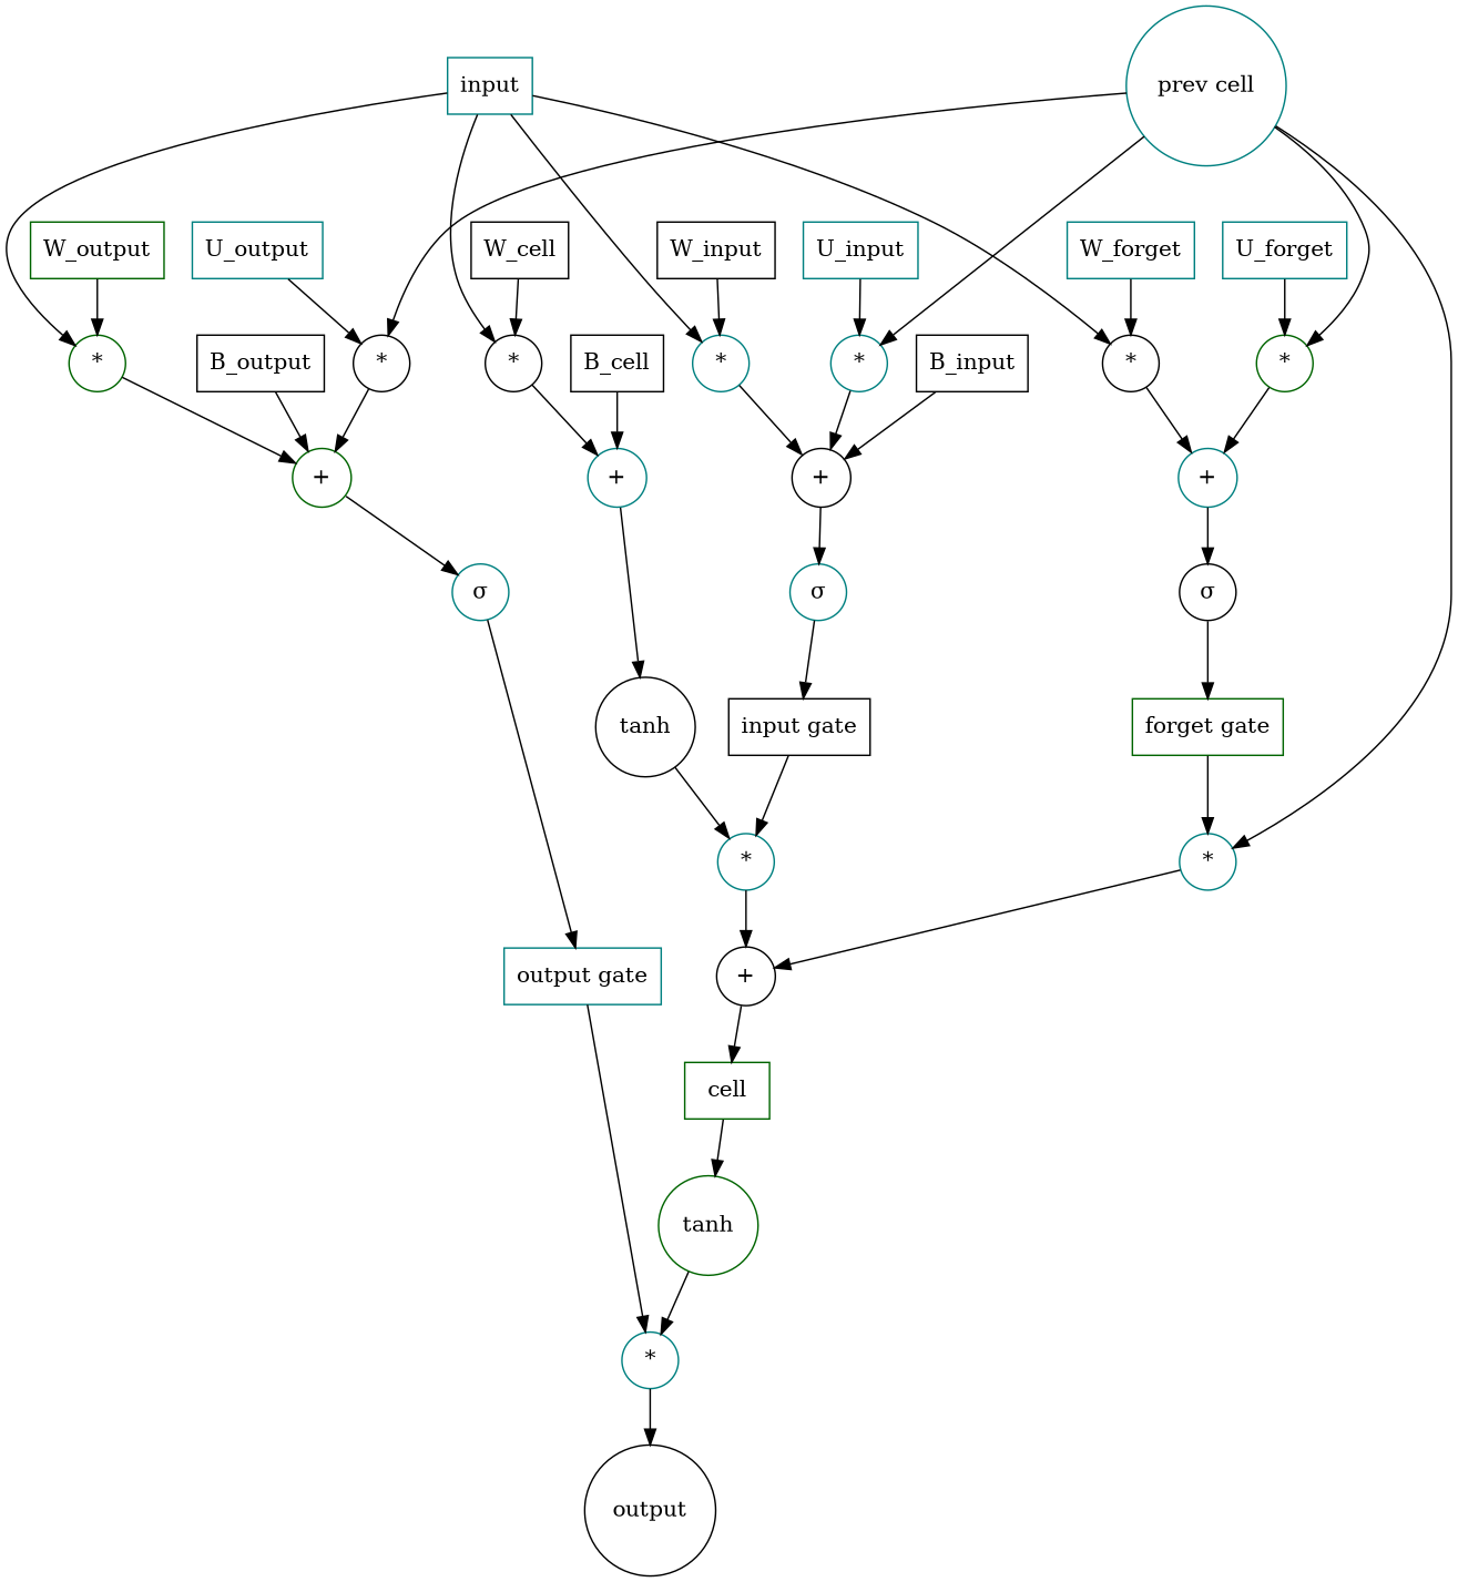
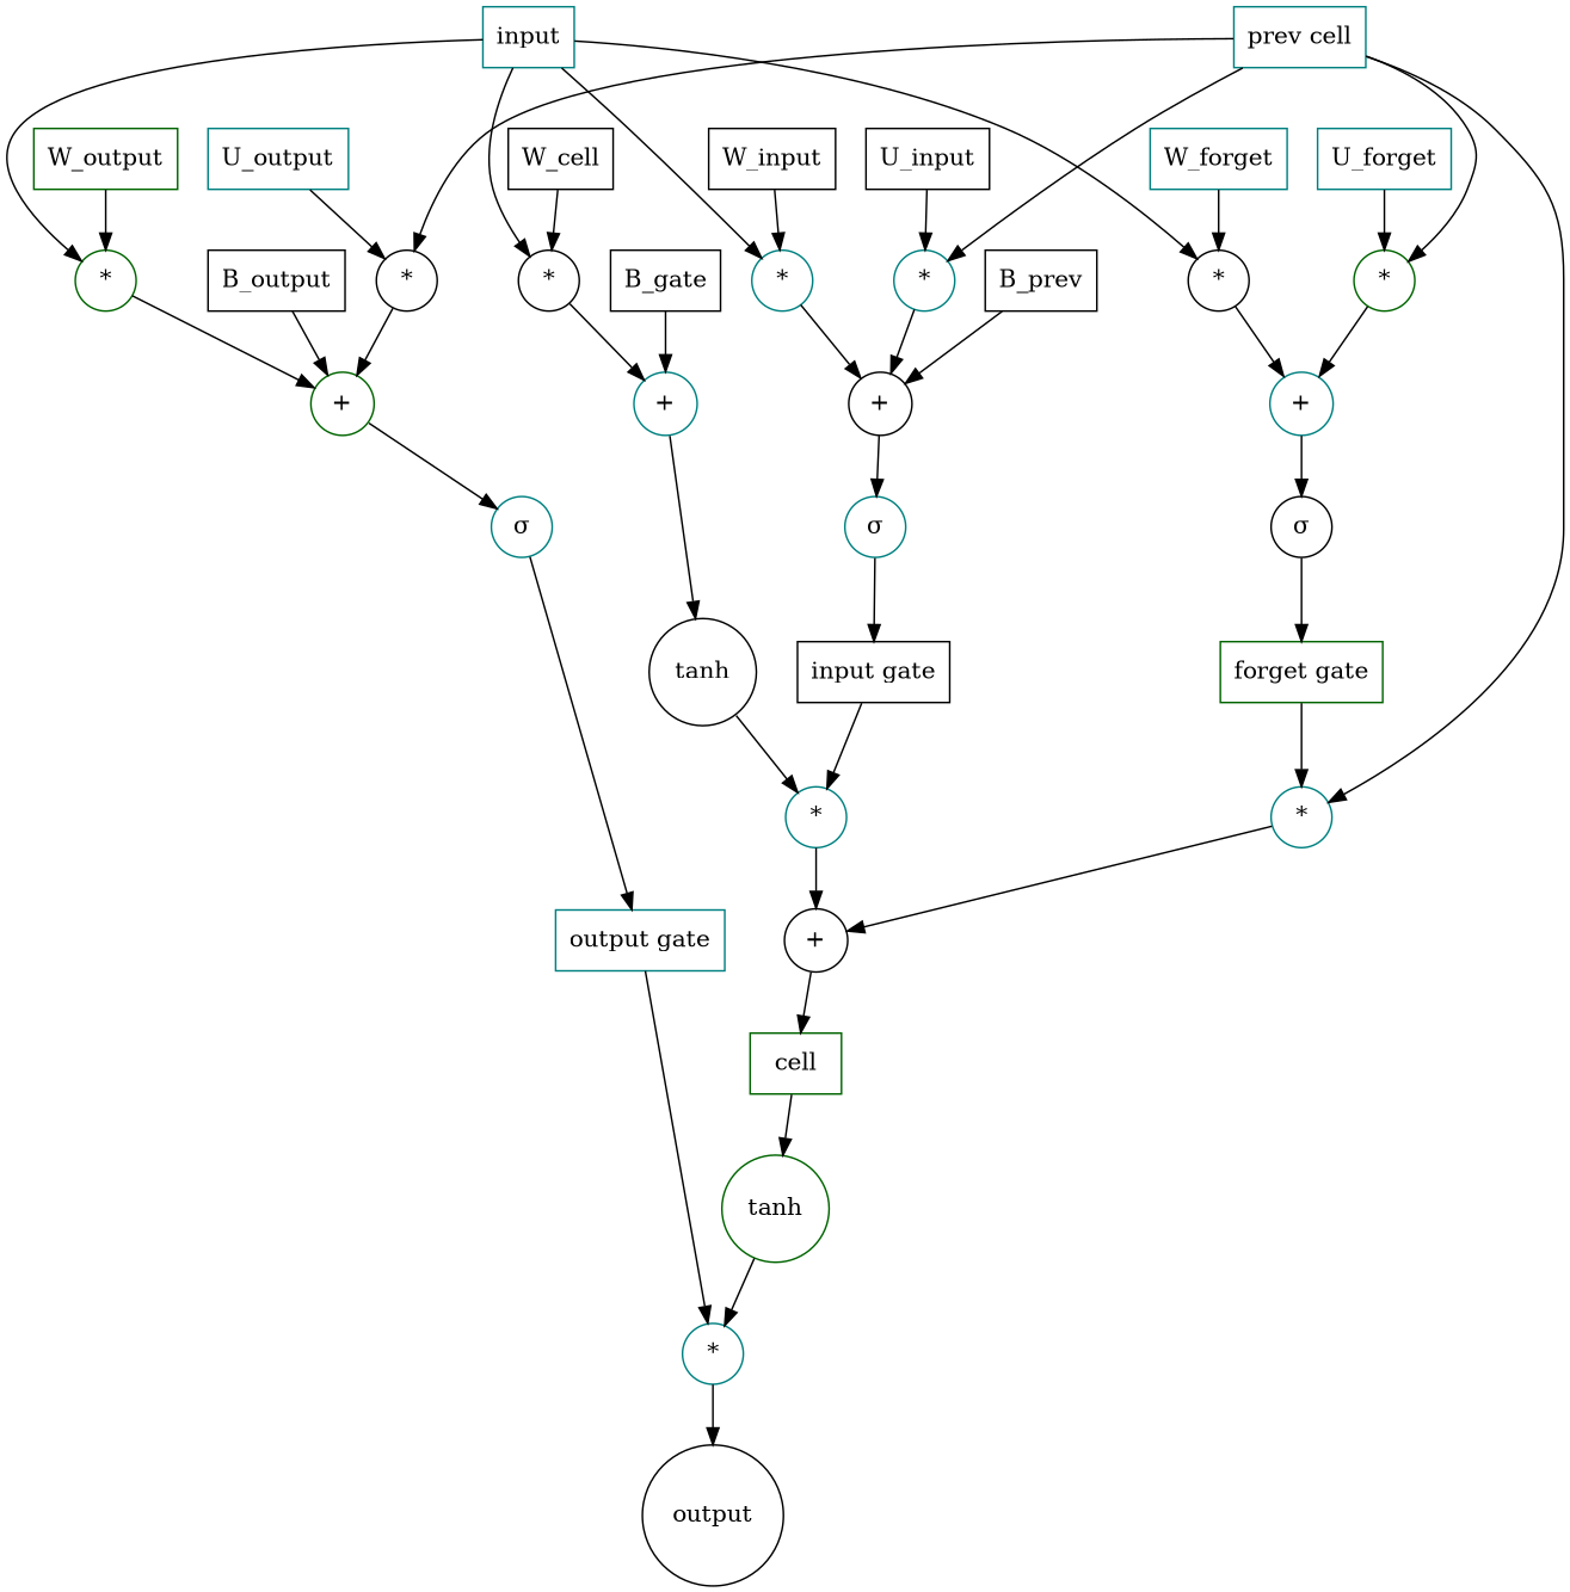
  digraph {
    node [color=teal shape=circle]
-   n1 [label="prev cell"]
+   n1 [label="prev cell" shape=box]
    n2 [label=input shape=box]
    n3 [color=black label=output]
    n4 [label="*"]
    n5 [color=black label="*"]
    n6 [color=darkgreen label="*"]
    n7 [label="*"]
    n8 [label="*"]
    n9 [color=darkgreen label="*"]
    n10 [color=black label="*"]
    n11 [color=black label="*"]
    n12 [color=black label="+"]
    n13 [color=darkgreen label="+"]
    n14 [label="+"]
    n15 [color=black label="+"]
    n16 [label="+"]
    n17 [color=black label=W_input shape=box]
    n18 [color=black label=W_cell shape=box]
    n19 [color=darkgreen label=W_output shape=box]
    n20 [label=W_forget shape=box]
-   n21 [label=U_input shape=box]
+   n21 [color=black label=U_input shape=box]
    n22 [label=U_output shape=box]
    n23 [label=U_forget shape=box]
-   n24 [color=black label=B_input shape=box]
+   n24 [color=black label=B_prev shape=box]
    n25 [label="&sigma;"]
-   n26 [color=black label=B_cell shape=box]
+   n26 [color=black label=B_gate shape=box]
    n27 [color=black label=tanh]
    n28 [color=black label=B_output shape=box]
    n29 [label="&sigma;"]
    n30 [color=black label="&sigma;"]
    n31 [color=black label="input gate" shape=box]
    n32 [label="*"]
    n33 [label="output gate" shape=box]
    n34 [label="*"]
    n35 [color=darkgreen label="forget gate" shape=box]
    n36 [color=darkgreen label=cell shape=box]
    n37 [color=darkgreen label=tanh]
    subgraph sub_1 {
      rank=source
      n1
      n2
    }
    subgraph sub_2 {
      rank=sink
      n3
    }
    n1 -> n4
    n1 -> n5
    n1 -> n6
    n1 -> n7
    n2 -> n8
    n2 -> n9
    n2 -> n10
    n2 -> n11
    n4 -> n12
    n5 -> n13
    n6 -> n14
    n7 -> n15
    n8 -> n12
    n9 -> n13
    n10 -> n14
    n11 -> n16
    n12 -> n25
    n13 -> n29
    n14 -> n30
    n15 -> n36
    n16 -> n27
    n17 -> n8
    n18 -> n11
    n19 -> n9
    n20 -> n10
    n21 -> n4
    n22 -> n5
    n23 -> n6
    n24 -> n12
    n25 -> n31
    n26 -> n16
    n27 -> n32
    n28 -> n13
    n29 -> n33
    n30 -> n35
    n31 -> n32
    n32 -> n15
    n33 -> n34
    n34 -> n3
    n35 -> n7
    n36 -> n37
    n37 -> n34
  }
